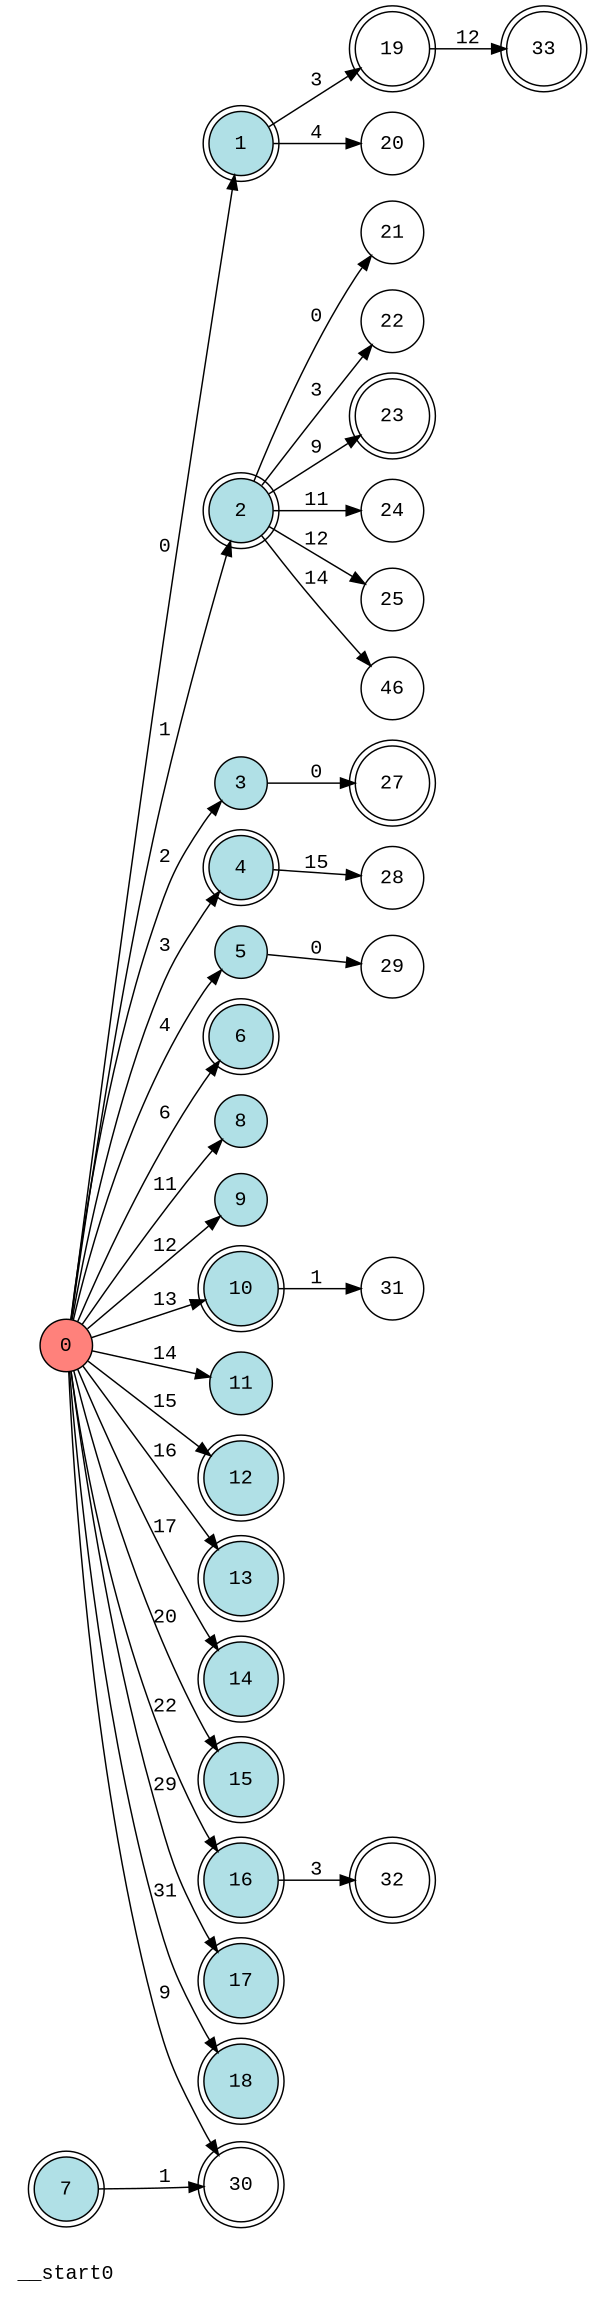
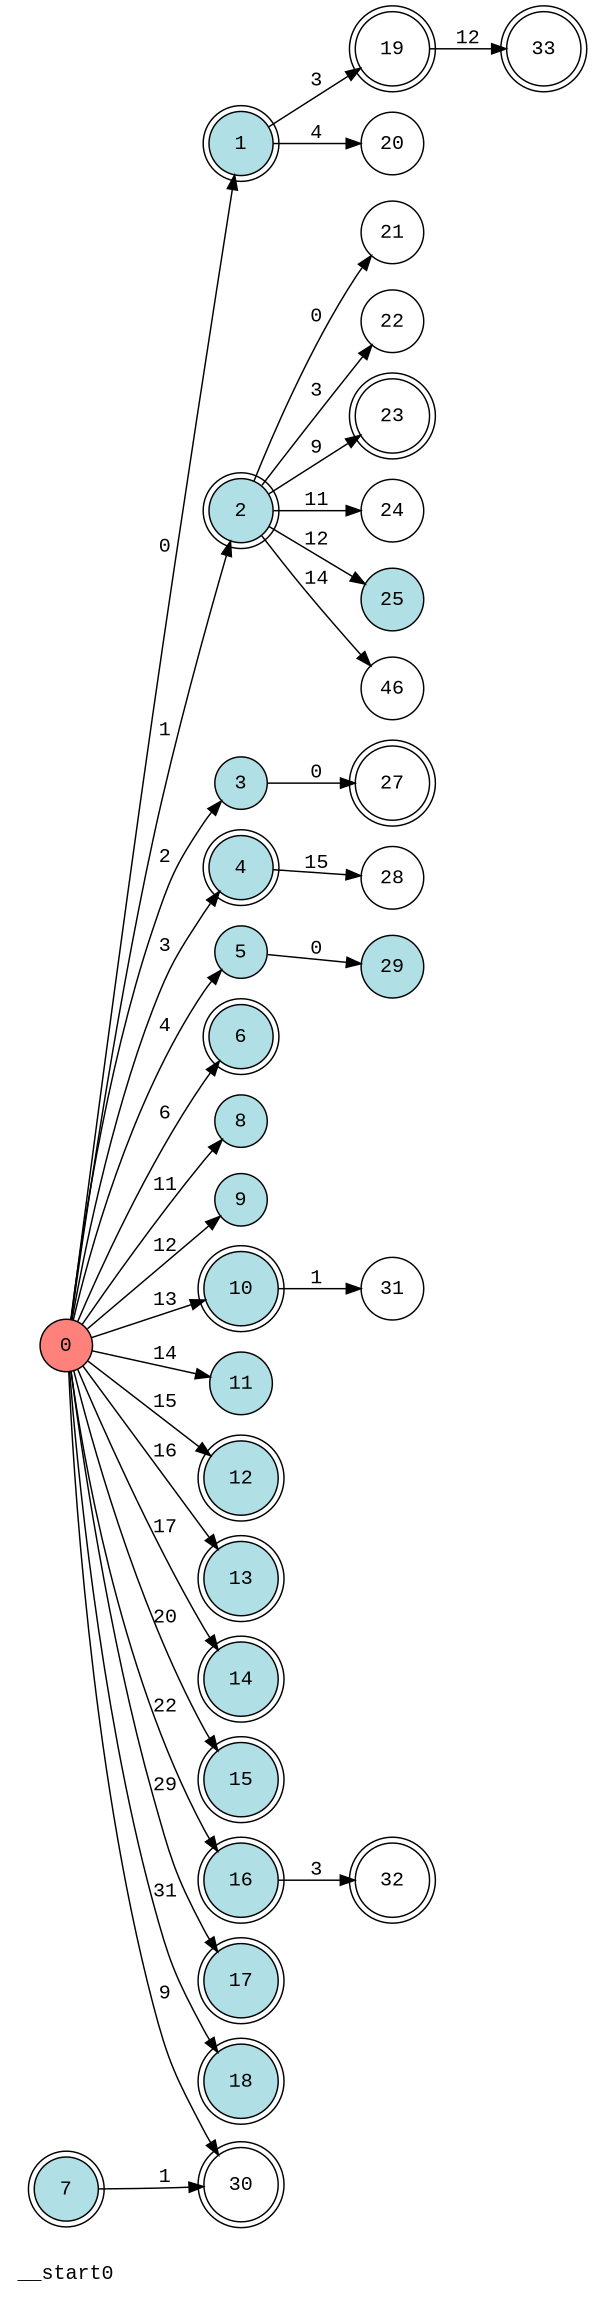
  digraph {
    fontname="Liberation Mono"
    rankdir=LR
    node [fontname="Liberation Mono" shape=doublecircle color=black fillcolor=powderblue style="rounded,filled"]
    edge [fontname="Liberation Mono"]
    __start0 [shape=none color="" fillcolor="" style=""]
    n2 [fillcolor="#ff817b" label=0 shape=circle style=filled]
    n3 [label=1]
    n4 [label=2]
    n5 [label=3 shape=circle style=filled]
    n6 [label=4]
    n7 [label=5 shape=circle style=filled]
    n8 [label=6]
    n9 [label=8 shape=circle style=filled]
    n10 [label=9 shape=circle style=filled]
    n11 [label=10]
    n12 [label=11 shape=circle style=filled]
    n13 [label=12]
    n14 [label=13]
    n15 [label=14]
    n16 [label=15]
    n17 [label=16]
    n18 [label=17]
    n19 [label=18]
    n20 [fillcolor=white label=30]
    n21 [fillcolor=white label=19]
    n22 [fillcolor=white label=20 shape=circle style=filled]
    n23 [fillcolor=white label=21 shape=circle style=filled]
    n24 [fillcolor=white label=22 shape=circle style=filled]
    n25 [fillcolor=white label=23]
    n26 [fillcolor=white label=24 shape=circle style=filled]
-   n27 [fillcolor=white label=25 shape=circle style=filled]
+   n27 [label=25 shape=circle style=filled]
    n28 [fillcolor=white label=46 shape=circle style=filled]
    n29 [fillcolor=white label=27]
    n30 [fillcolor=white label=28 shape=circle style=filled]
-   n31 [fillcolor=white label=29 shape=circle style=filled]
+   n31 [label=29 shape=circle style=filled]
    n32 [label=7]
    n33 [fillcolor=white label=31 shape=circle style=filled]
    n34 [fillcolor=white label=32]
    n35 [fillcolor=white label=33]
    n2 -> n3 [label=0]
    n2 -> n4 [label=1]
    n2 -> n5 [label=2]
    n2 -> n6 [label=3]
    n2 -> n7 [label=4]
    n2 -> n8 [label=6]
    n2 -> n9 [label=11]
    n2 -> n10 [label=12]
    n2 -> n11 [label=13]
    n2 -> n12 [label=14]
    n2 -> n13 [label=15]
    n2 -> n14 [label=16]
    n2 -> n15 [label=17]
    n2 -> n16 [label=20]
    n2 -> n17 [label=22]
    n2 -> n18 [label=29]
    n2 -> n19 [label=31]
    n2 -> n20 [label=9]
    n3 -> n21 [label=3]
    n3 -> n22 [label=4]
    n4 -> n23 [label=0]
    n4 -> n24 [label=3]
    n4 -> n25 [label=9]
    n4 -> n26 [label=11]
    n4 -> n27 [label=12]
    n4 -> n28 [label=14]
    n5 -> n29 [label=0]
    n6 -> n30 [label=15]
    n7 -> n31 [label=0]
    n11 -> n33 [label=1]
    n17 -> n34 [label=3]
    n21 -> n35 [label=12]
    n32 -> n20 [label=1]
  }
